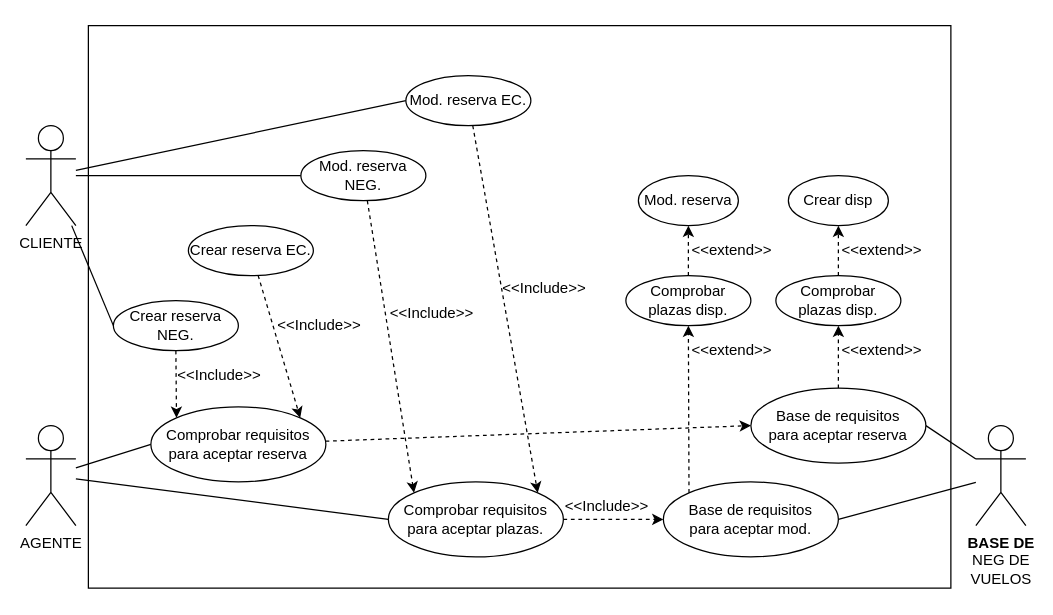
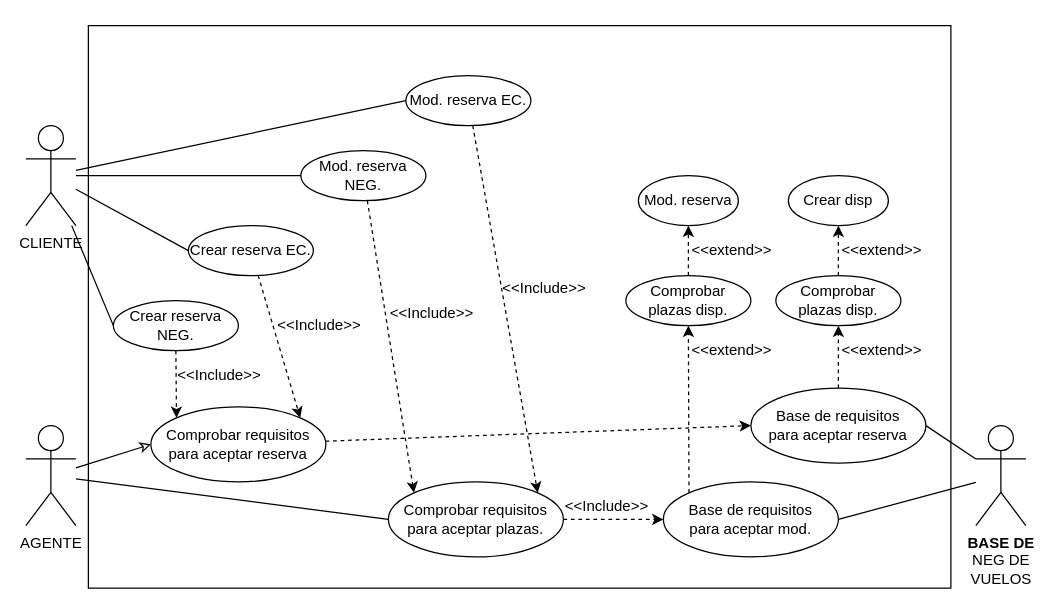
  <mxCell id="0" />
  <mxCell id="1" parent="0" />
  <mxCell id="2" value="" style="rounded=0;whiteSpace=wrap;html=1;fontFamily=Helvetica;fontSize=11;fontColor=default;" vertex="1" parent="1"><mxGeometry x="70" y="20" width="690" height="450" as="geometry" /></mxCell>
+ <mxCell id="3" style="edgeStyle=none;html=1;entryX=0;entryY=0.5;entryDx=0;entryDy=0;endArrow=none;endFill=0;" edge="1" parent="1" source="7" target="13"><mxGeometry relative="1" as="geometry" /></mxCell>
  <mxCell id="4" style="edgeStyle=none;shape=connector;rounded=1;html=1;entryX=0;entryY=0.5;entryDx=0;entryDy=0;labelBackgroundColor=default;fontFamily=Helvetica;fontSize=11;fontColor=default;endArrow=none;endFill=0;strokeColor=default;" edge="1" parent="1" source="7" target="29"><mxGeometry relative="1" as="geometry" /></mxCell>
  <mxCell id="5" style="edgeStyle=none;shape=connector;rounded=1;html=1;entryX=0;entryY=0.5;entryDx=0;entryDy=0;labelBackgroundColor=default;fontFamily=Helvetica;fontSize=11;fontColor=default;endArrow=none;endFill=0;strokeColor=default;" edge="1" parent="1" source="7" target="41"><mxGeometry relative="1" as="geometry" /></mxCell>
  <mxCell id="6" style="edgeStyle=none;shape=connector;rounded=1;html=1;entryX=0;entryY=0.5;entryDx=0;entryDy=0;labelBackgroundColor=default;fontFamily=Helvetica;fontSize=11;fontColor=default;endArrow=none;endFill=0;strokeColor=default;" edge="1" parent="1" source="7" target="43"><mxGeometry relative="1" as="geometry" /></mxCell>
  <mxCell id="7" value="CLIENTE" style="shape=umlActor;verticalLabelPosition=bottom;verticalAlign=top;html=1;outlineConnect=0;" vertex="1" parent="1"><mxGeometry x="20" y="100" width="40" height="80" as="geometry" /></mxCell>
  <mxCell id="8" value="Crear disp" style="ellipse;whiteSpace=wrap;html=1;" vertex="1" parent="1"><mxGeometry x="630" y="140" width="80" height="40" as="geometry" /></mxCell>
  <mxCell id="9" value="" style="edgeStyle=none;shape=connector;rounded=1;html=1;dashed=1;labelBackgroundColor=default;fontFamily=Helvetica;fontSize=11;fontColor=default;endArrow=classic;endFill=1;strokeColor=default;" edge="1" parent="1" source="10" target="14"><mxGeometry relative="1" as="geometry" /></mxCell>
  <mxCell id="10" value="Comprobar plazas disp." style="ellipse;whiteSpace=wrap;html=1;" vertex="1" parent="1"><mxGeometry x="500" y="220" width="100" height="40" as="geometry" /></mxCell>
  <mxCell id="11" value="&amp;lt;&amp;lt;extend&amp;gt;&amp;gt;" style="text;html=1;strokeColor=none;fillColor=none;align=center;verticalAlign=middle;whiteSpace=wrap;rounded=0;" vertex="1" parent="1"><mxGeometry x="670" y="190" width="70" height="20" as="geometry" /></mxCell>
  <mxCell id="12" value="" style="edgeStyle=none;shape=connector;rounded=1;html=1;dashed=1;labelBackgroundColor=default;fontFamily=Helvetica;fontSize=11;fontColor=default;endArrow=classic;endFill=1;strokeColor=default;entryX=1;entryY=0;entryDx=0;entryDy=0;" edge="1" parent="1" source="13" target="34"><mxGeometry relative="1" as="geometry"><mxPoint x="240" y="340" as="targetPoint" /></mxGeometry></mxCell>
  <mxCell id="13" value="Crear reserva EC." style="ellipse;whiteSpace=wrap;html=1;" vertex="1" parent="1"><mxGeometry x="150" y="180" width="100" height="40" as="geometry" /></mxCell>
  <mxCell id="14" value="Mod. reserva" style="ellipse;whiteSpace=wrap;html=1;" vertex="1" parent="1"><mxGeometry x="510" y="140" width="80" height="40" as="geometry" /></mxCell>
  <mxCell id="15" value="&amp;lt;&amp;lt;Include&amp;gt;&amp;gt;" style="text;html=1;strokeColor=none;fillColor=none;align=center;verticalAlign=middle;whiteSpace=wrap;rounded=0;" vertex="1" parent="1"><mxGeometry x="140" y="290" width="70" height="20" as="geometry" /></mxCell>
  <mxCell id="16" value="&amp;lt;&amp;lt;extend&amp;gt;&amp;gt;" style="text;html=1;strokeColor=none;fillColor=none;align=center;verticalAlign=middle;whiteSpace=wrap;rounded=0;" vertex="1" parent="1"><mxGeometry x="670" y="270" width="70" height="20" as="geometry" /></mxCell>
  <mxCell id="17" value="&amp;lt;&amp;lt;extend&amp;gt;&amp;gt;" style="text;html=1;strokeColor=none;fillColor=none;align=center;verticalAlign=middle;whiteSpace=wrap;rounded=0;" vertex="1" parent="1"><mxGeometry x="550" y="190" width="70" height="20" as="geometry" /></mxCell>
  <mxCell id="18" value="" style="edgeStyle=none;shape=connector;rounded=1;html=1;dashed=1;labelBackgroundColor=default;fontFamily=Helvetica;fontSize=11;fontColor=default;endArrow=classic;endFill=1;strokeColor=default;" edge="1" parent="1" source="19" target="8"><mxGeometry relative="1" as="geometry" /></mxCell>
  <mxCell id="19" value="Comprobar plazas disp." style="ellipse;whiteSpace=wrap;html=1;" vertex="1" parent="1"><mxGeometry x="620" y="220" width="100" height="40" as="geometry" /></mxCell>
  <mxCell id="20" value="&amp;lt;&amp;lt;Include&amp;gt;&amp;gt;" style="text;html=1;strokeColor=none;fillColor=none;align=center;verticalAlign=middle;whiteSpace=wrap;rounded=0;" vertex="1" parent="1"><mxGeometry x="220" y="250" width="70" height="20" as="geometry" /></mxCell>
  <mxCell id="21" style="edgeStyle=none;shape=connector;rounded=1;html=1;entryX=1;entryY=0.5;entryDx=0;entryDy=0;labelBackgroundColor=default;fontFamily=Helvetica;fontSize=11;fontColor=default;endArrow=none;endFill=0;strokeColor=default;" edge="1" parent="1" source="23" target="25"><mxGeometry relative="1" as="geometry" /></mxCell>
  <mxCell id="22" style="edgeStyle=none;shape=connector;rounded=1;html=1;entryX=1;entryY=0.5;entryDx=0;entryDy=0;labelBackgroundColor=default;fontFamily=Helvetica;fontSize=11;fontColor=default;endArrow=none;endFill=0;strokeColor=default;" edge="1" parent="1" source="23" target="27"><mxGeometry relative="1" as="geometry" /></mxCell>
  <mxCell id="23" value="&lt;b&gt;BASE DE&lt;/b&gt;&lt;br&gt;NEG DE&lt;br&gt;VUELOS" style="shape=umlActor;verticalLabelPosition=bottom;verticalAlign=top;html=1;outlineConnect=0;" vertex="1" parent="1"><mxGeometry x="780" y="340" width="40" height="80" as="geometry" /></mxCell>
  <mxCell id="24" style="edgeStyle=none;shape=connector;rounded=1;html=1;entryX=0.5;entryY=1;entryDx=0;entryDy=0;dashed=1;labelBackgroundColor=default;fontFamily=Helvetica;fontSize=11;fontColor=default;endArrow=classic;endFill=1;strokeColor=default;" edge="1" parent="1" source="25" target="19"><mxGeometry relative="1" as="geometry" /></mxCell>
  <mxCell id="25" value="Base de requisitos&lt;br&gt;para aceptar reserva" style="ellipse;whiteSpace=wrap;html=1;" vertex="1" parent="1"><mxGeometry x="600" y="310" width="140" height="60" as="geometry" /></mxCell>
  <mxCell id="26" style="edgeStyle=none;shape=connector;rounded=1;html=1;entryX=0.5;entryY=1;entryDx=0;entryDy=0;dashed=1;labelBackgroundColor=default;fontFamily=Helvetica;fontSize=11;fontColor=default;endArrow=classic;endFill=1;strokeColor=default;exitX=0;exitY=0;exitDx=0;exitDy=0;" edge="1" parent="1" source="27" target="10"><mxGeometry relative="1" as="geometry" /></mxCell>
  <mxCell id="27" value="Base de requisitos&lt;br&gt;para aceptar mod." style="ellipse;whiteSpace=wrap;html=1;" vertex="1" parent="1"><mxGeometry x="530" y="385" width="140" height="60" as="geometry" /></mxCell>
  <mxCell id="28" style="edgeStyle=none;shape=connector;rounded=1;html=1;entryX=1;entryY=0;entryDx=0;entryDy=0;dashed=1;labelBackgroundColor=default;fontFamily=Helvetica;fontSize=11;fontColor=default;endArrow=classic;endFill=1;strokeColor=default;" edge="1" parent="1" source="29" target="36"><mxGeometry relative="1" as="geometry" /></mxCell>
  <mxCell id="29" value="Mod. reserva EC." style="ellipse;whiteSpace=wrap;html=1;" vertex="1" parent="1"><mxGeometry x="324" y="60" width="100" height="40" as="geometry" /></mxCell>
- <mxCell id="30" style="edgeStyle=none;html=1;entryX=0;entryY=0.5;entryDx=0;entryDy=0;endArrow=none;endFill=0;" edge="1" parent="1" source="32" target="34"><mxGeometry relative="1" as="geometry" /></mxCell>
+ <mxCell id="30" style="edgeStyle=none;html=1;entryX=0;entryY=0.5;entryDx=0;entryDy=0;endArrow=classic;endFill=0;" edge="1" parent="1" source="32" target="34"><mxGeometry relative="1" as="geometry" /></mxCell>
  <mxCell id="31" style="edgeStyle=none;shape=connector;rounded=1;html=1;entryX=0;entryY=0.5;entryDx=0;entryDy=0;labelBackgroundColor=default;fontFamily=Helvetica;fontSize=11;fontColor=default;endArrow=none;endFill=0;strokeColor=default;" edge="1" parent="1" source="32" target="36"><mxGeometry relative="1" as="geometry" /></mxCell>
  <mxCell id="32" value="AGENTE" style="shape=umlActor;verticalLabelPosition=bottom;verticalAlign=top;html=1;outlineConnect=0;" vertex="1" parent="1"><mxGeometry x="20" y="340" width="40" height="80" as="geometry" /></mxCell>
  <mxCell id="33" style="edgeStyle=none;shape=connector;rounded=1;html=1;entryX=0;entryY=0.5;entryDx=0;entryDy=0;dashed=1;labelBackgroundColor=default;fontFamily=Helvetica;fontSize=11;fontColor=default;endArrow=classic;endFill=1;strokeColor=default;" edge="1" parent="1" source="34" target="25"><mxGeometry relative="1" as="geometry" /></mxCell>
  <mxCell id="34" value="Comprobar requisitos&lt;br&gt;para aceptar reserva" style="ellipse;whiteSpace=wrap;html=1;" vertex="1" parent="1"><mxGeometry x="120" y="325" width="140" height="60" as="geometry" /></mxCell>
  <mxCell id="35" style="edgeStyle=none;shape=connector;rounded=1;html=1;entryX=0;entryY=0.5;entryDx=0;entryDy=0;dashed=1;labelBackgroundColor=default;fontFamily=Helvetica;fontSize=11;fontColor=default;endArrow=classic;endFill=1;strokeColor=default;" edge="1" parent="1" source="36" target="27"><mxGeometry relative="1" as="geometry" /></mxCell>
  <mxCell id="36" value="Comprobar requisitos&lt;br&gt;para aceptar plazas." style="ellipse;whiteSpace=wrap;html=1;" vertex="1" parent="1"><mxGeometry x="310" y="385" width="140" height="60" as="geometry" /></mxCell>
  <mxCell id="37" value="&amp;lt;&amp;lt;Include&amp;gt;&amp;gt;" style="text;html=1;strokeColor=none;fillColor=none;align=center;verticalAlign=middle;whiteSpace=wrap;rounded=0;" vertex="1" parent="1"><mxGeometry x="450" y="395" width="70" height="20" as="geometry" /></mxCell>
  <mxCell id="38" value="&amp;lt;&amp;lt;Include&amp;gt;&amp;gt;" style="text;html=1;strokeColor=none;fillColor=none;align=center;verticalAlign=middle;whiteSpace=wrap;rounded=0;" vertex="1" parent="1"><mxGeometry x="400" y="220" width="70" height="20" as="geometry" /></mxCell>
  <mxCell id="39" value="&amp;lt;&amp;lt;extend&amp;gt;&amp;gt;" style="text;html=1;strokeColor=none;fillColor=none;align=center;verticalAlign=middle;whiteSpace=wrap;rounded=0;" vertex="1" parent="1"><mxGeometry x="550" y="270" width="70" height="20" as="geometry" /></mxCell>
  <mxCell id="40" style="edgeStyle=none;shape=connector;rounded=1;html=1;entryX=0;entryY=0;entryDx=0;entryDy=0;labelBackgroundColor=default;fontFamily=Helvetica;fontSize=11;fontColor=default;endArrow=classic;endFill=1;strokeColor=default;dashed=1;" edge="1" parent="1" source="41" target="34"><mxGeometry relative="1" as="geometry" /></mxCell>
  <mxCell id="41" value="Crear reserva NEG." style="ellipse;whiteSpace=wrap;html=1;" vertex="1" parent="1"><mxGeometry x="90" y="240" width="100" height="40" as="geometry" /></mxCell>
  <mxCell id="42" style="edgeStyle=none;shape=connector;rounded=1;html=1;labelBackgroundColor=default;fontFamily=Helvetica;fontSize=11;fontColor=default;endArrow=classic;endFill=1;strokeColor=default;entryX=0;entryY=0;entryDx=0;entryDy=0;dashed=1;" edge="1" parent="1" source="43" target="36"><mxGeometry relative="1" as="geometry" /></mxCell>
  <mxCell id="43" value="Mod. reserva NEG." style="ellipse;whiteSpace=wrap;html=1;" vertex="1" parent="1"><mxGeometry x="240" y="120" width="100" height="40" as="geometry" /></mxCell>
  <mxCell id="44" value="&amp;lt;&amp;lt;Include&amp;gt;&amp;gt;" style="text;html=1;strokeColor=none;fillColor=none;align=center;verticalAlign=middle;whiteSpace=wrap;rounded=0;" vertex="1" parent="1"><mxGeometry x="310" y="240" width="70" height="20" as="geometry" /></mxCell>
